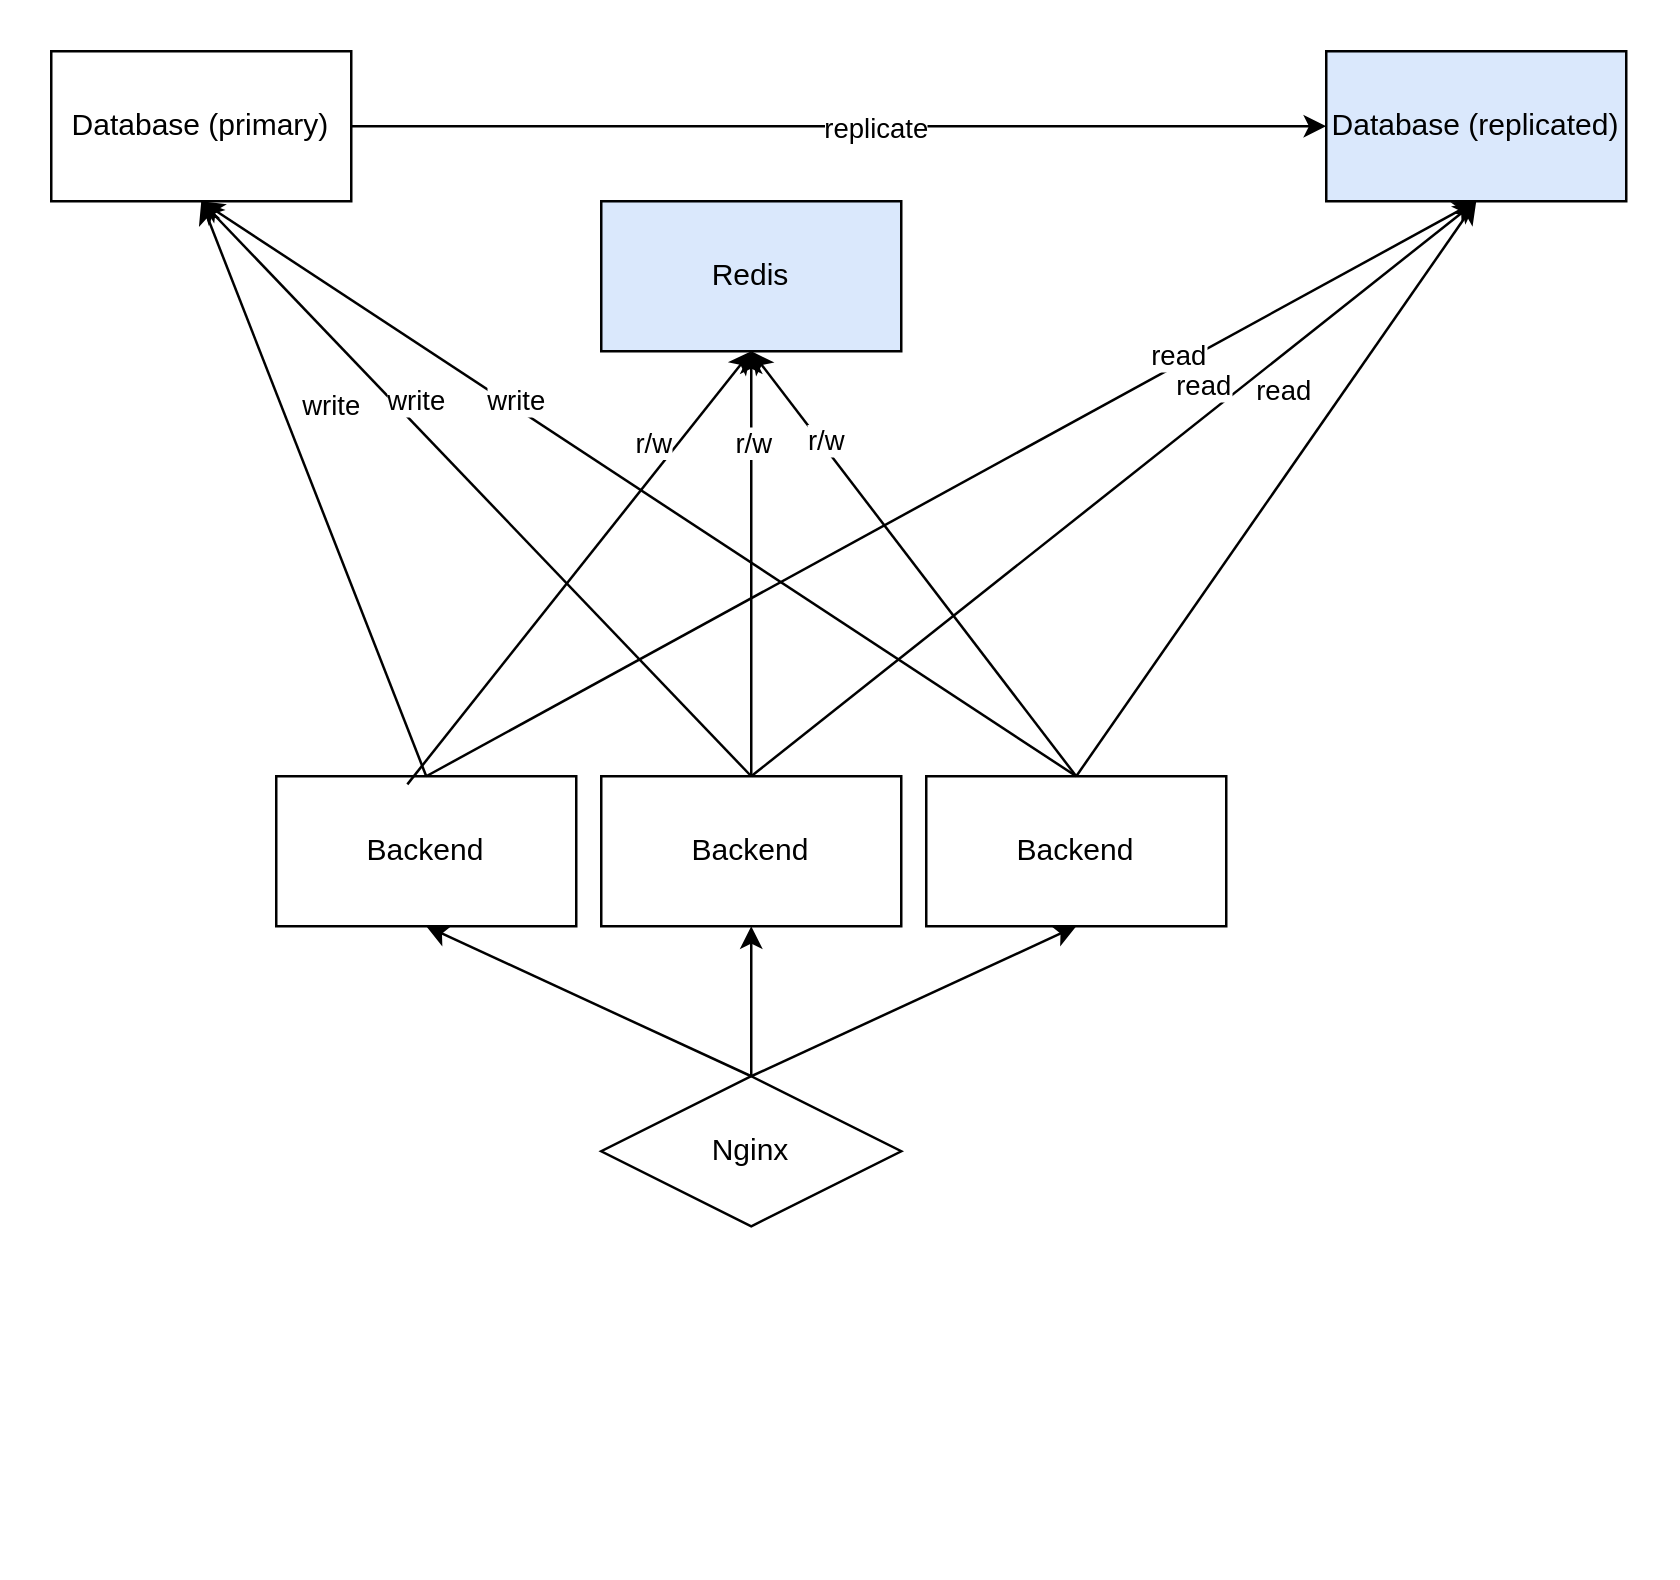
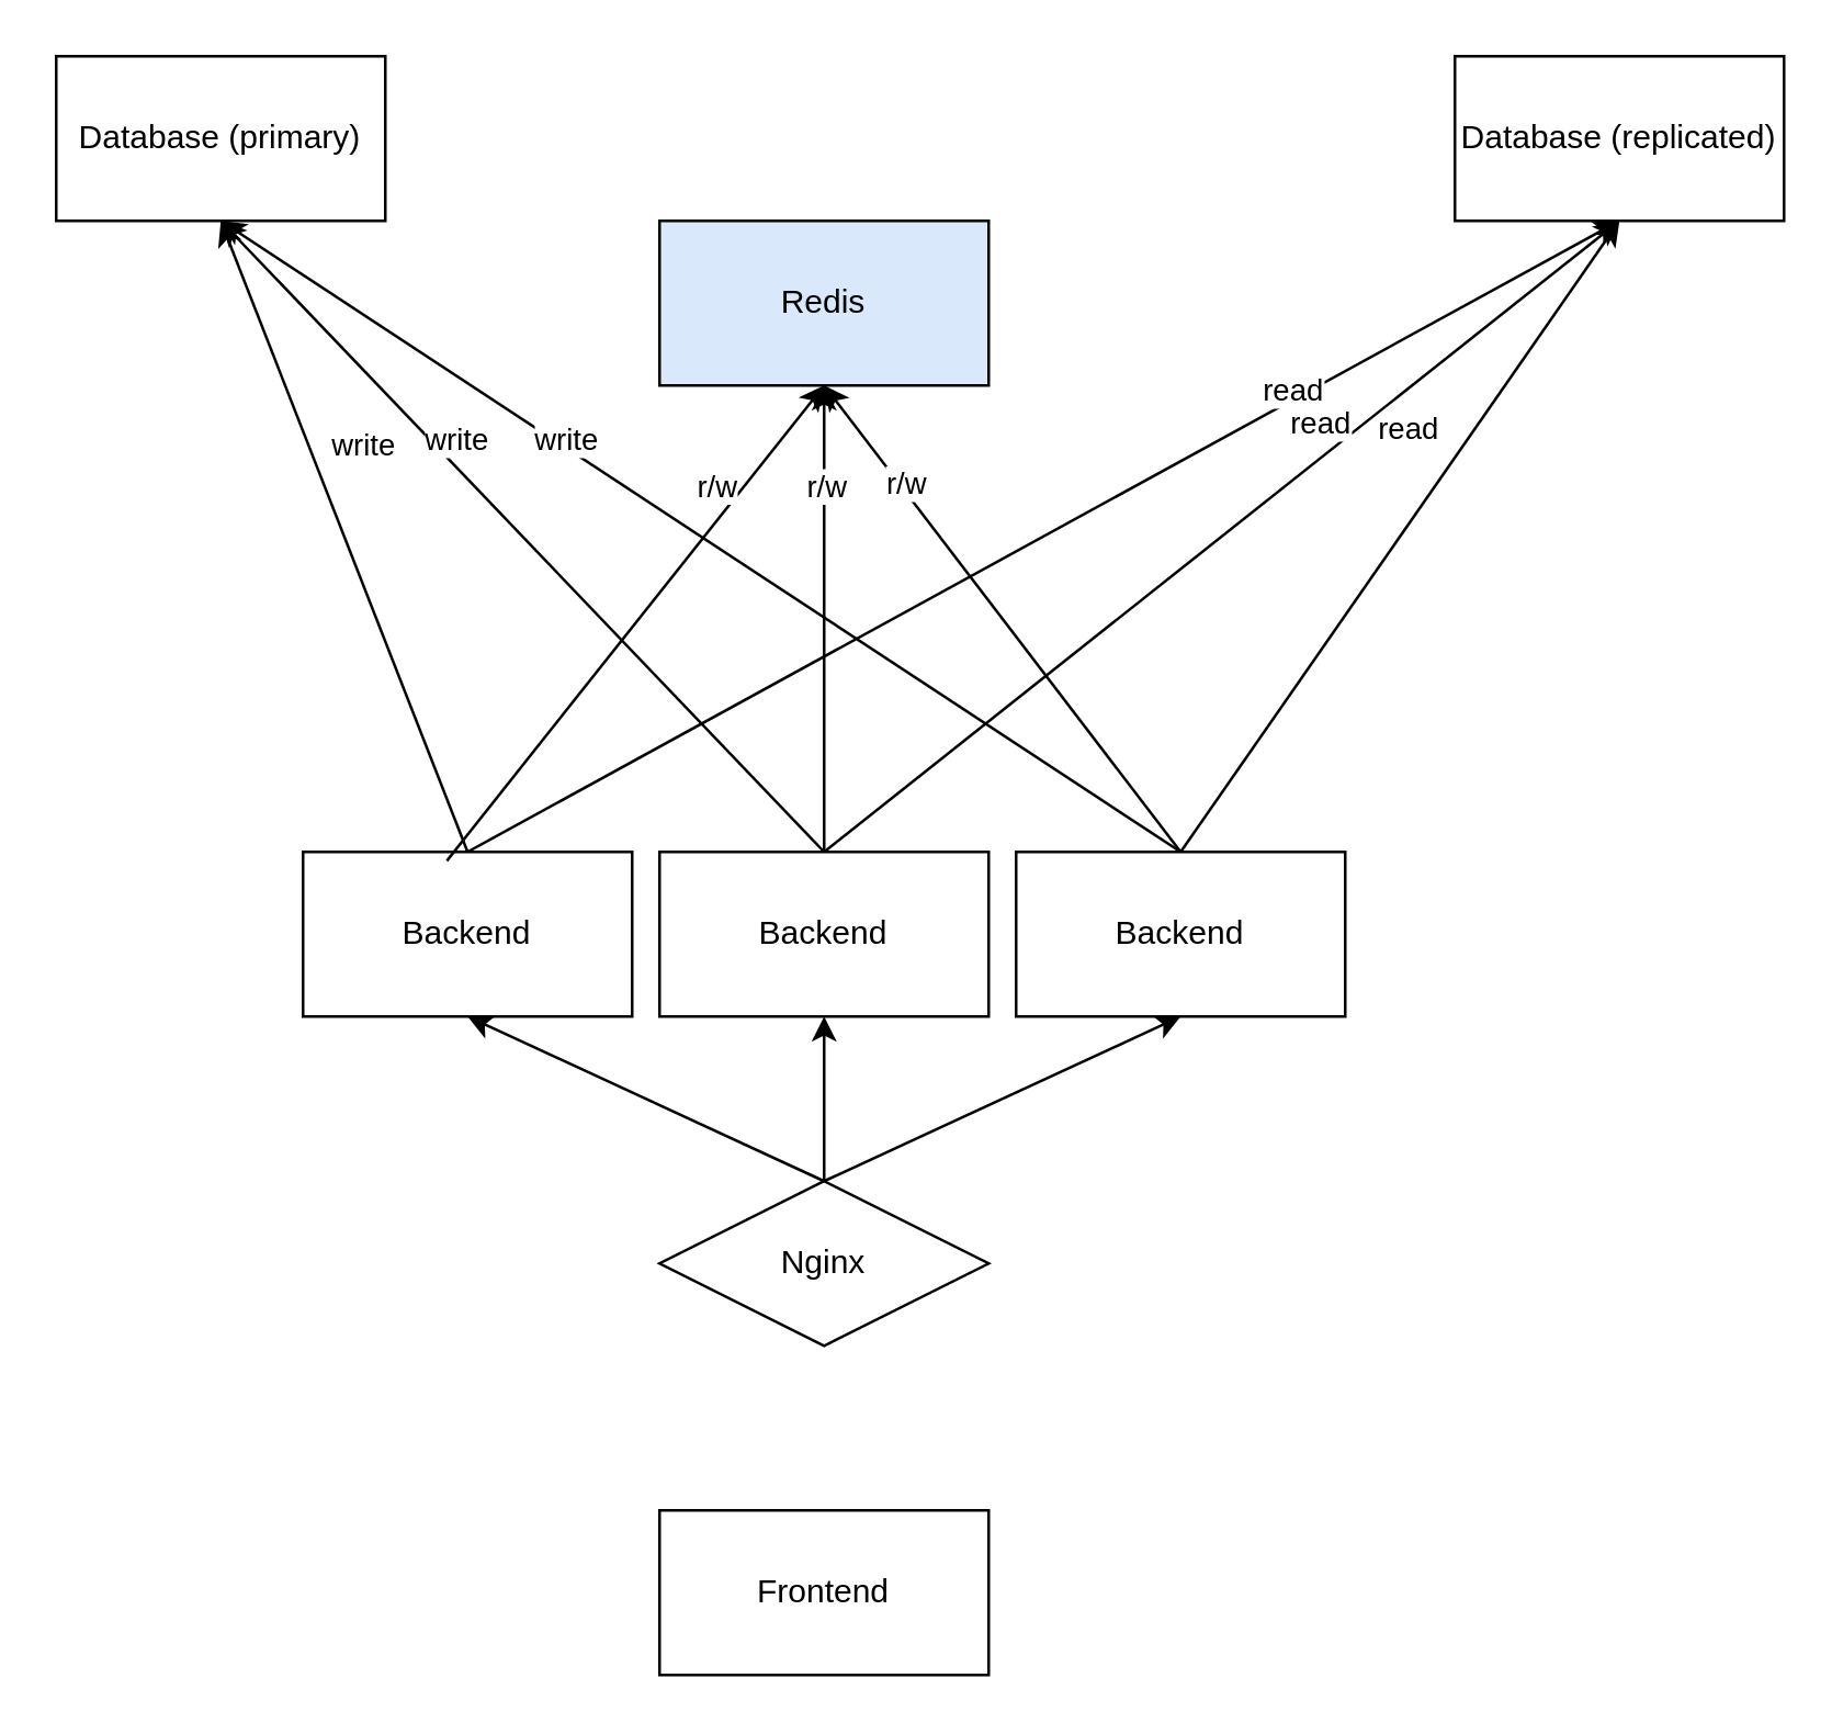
  <mxCell id="0" />
  <mxCell id="1" parent="0" />
  <mxCell id="2" value="&lt;div&gt;Backend&lt;/div&gt;" style="rounded=0;whiteSpace=wrap;html=1;" vertex="1" parent="1"><mxGeometry x="110" y="310" width="120" height="60" as="geometry" /></mxCell>
+ <mxCell id="3" value="Frontend" style="rounded=0;whiteSpace=wrap;html=1;" vertex="1" parent="1"><mxGeometry x="240" y="550" width="120" height="60" as="geometry" /></mxCell>
  <mxCell id="4" value="Database (primary)" style="rounded=0;whiteSpace=wrap;html=1;" vertex="1" parent="1"><mxGeometry x="20" y="20" width="120" height="60" as="geometry" /></mxCell>
  <mxCell id="5" value="Nginx" style="rhombus;whiteSpace=wrap;html=1;" vertex="1" parent="1"><mxGeometry x="240" y="430" width="120" height="60" as="geometry" /></mxCell>
  <mxCell id="6" value="&lt;div&gt;Backend&lt;/div&gt;" style="rounded=0;whiteSpace=wrap;html=1;" vertex="1" parent="1"><mxGeometry x="240" y="310" width="120" height="60" as="geometry" /></mxCell>
  <mxCell id="7" value="&lt;div&gt;Backend&lt;/div&gt;" style="rounded=0;whiteSpace=wrap;html=1;" vertex="1" parent="1"><mxGeometry x="370" y="310" width="120" height="60" as="geometry" /></mxCell>
  <mxCell id="8" value="" style="endArrow=classic;html=1;rounded=0;entryX=0.5;entryY=1;entryDx=0;entryDy=0;exitX=0.5;exitY=0;exitDx=0;exitDy=0;" edge="1" parent="1" source="5" target="6"><mxGeometry width="50" height="50" relative="1" as="geometry"><mxPoint x="400" y="490" as="sourcePoint" /><mxPoint x="450" y="440" as="targetPoint" /></mxGeometry></mxCell>
  <mxCell id="9" value="" style="endArrow=classic;html=1;rounded=0;exitX=0.5;exitY=0;exitDx=0;exitDy=0;entryX=0.5;entryY=1;entryDx=0;entryDy=0;" edge="1" parent="1" source="5" target="7"><mxGeometry width="50" height="50" relative="1" as="geometry"><mxPoint x="290" y="420" as="sourcePoint" /><mxPoint x="480" y="410" as="targetPoint" /></mxGeometry></mxCell>
  <mxCell id="10" value="" style="endArrow=classic;html=1;rounded=0;entryX=0.5;entryY=1;entryDx=0;entryDy=0;exitX=0.5;exitY=0;exitDx=0;exitDy=0;" edge="1" parent="1" source="5" target="2"><mxGeometry width="50" height="50" relative="1" as="geometry"><mxPoint x="150" y="480" as="sourcePoint" /><mxPoint x="200" y="430" as="targetPoint" /></mxGeometry></mxCell>
  <mxCell id="11" value="" style="endArrow=classic;html=1;rounded=0;exitX=0.5;exitY=0;exitDx=0;exitDy=0;entryX=0.5;entryY=1;entryDx=0;entryDy=0;" edge="1" parent="1" source="2" target="4"><mxGeometry width="50" height="50" relative="1" as="geometry"><mxPoint x="160" y="300" as="sourcePoint" /><mxPoint x="210" y="250" as="targetPoint" /></mxGeometry></mxCell>
  <mxCell id="12" value="write" style="edgeLabel;html=1;align=center;verticalAlign=middle;resizable=0;points=[];" vertex="1" connectable="0" parent="11"><mxGeometry x="-0.289" y="-1" relative="1" as="geometry"><mxPoint x="-7" y="-66" as="offset" /></mxGeometry></mxCell>
  <mxCell id="13" value="" style="endArrow=classic;html=1;rounded=0;exitX=0.5;exitY=0;exitDx=0;exitDy=0;entryX=0.5;entryY=1;entryDx=0;entryDy=0;" edge="1" parent="1" source="6" target="4"><mxGeometry width="50" height="50" relative="1" as="geometry"><mxPoint x="480" y="290" as="sourcePoint" /><mxPoint x="530" y="240" as="targetPoint" /></mxGeometry></mxCell>
  <mxCell id="14" value="write" style="edgeLabel;html=1;align=center;verticalAlign=middle;resizable=0;points=[];" vertex="1" connectable="0" parent="13"><mxGeometry x="-0.188" relative="1" as="geometry"><mxPoint x="-45" y="-57" as="offset" /></mxGeometry></mxCell>
  <mxCell id="15" value="" style="endArrow=classic;html=1;rounded=0;exitX=0.5;exitY=0;exitDx=0;exitDy=0;entryX=0.5;entryY=1;entryDx=0;entryDy=0;" edge="1" parent="1" source="7" target="4"><mxGeometry width="50" height="50" relative="1" as="geometry"><mxPoint x="510" y="320" as="sourcePoint" /><mxPoint x="410" y="220" as="targetPoint" /></mxGeometry></mxCell>
  <mxCell id="16" value="write" style="edgeLabel;html=1;align=center;verticalAlign=middle;resizable=0;points=[];" vertex="1" connectable="0" parent="15"><mxGeometry x="-0.178" y="-2" relative="1" as="geometry"><mxPoint x="-82" y="-54" as="offset" /></mxGeometry></mxCell>
- <mxCell id="17" value="&lt;div&gt;Database (replicated)&lt;br&gt;&lt;/div&gt;" style="rounded=0;whiteSpace=wrap;html=1;fillColor=#dae8fc;" vertex="1" parent="1"><mxGeometry x="530" y="20" width="120" height="60" as="geometry" /></mxCell>
+ <mxCell id="17" value="&lt;div&gt;Database (replicated)&lt;br&gt;&lt;/div&gt;" style="rounded=0;whiteSpace=wrap;html=1;" vertex="1" parent="1"><mxGeometry x="530" y="20" width="120" height="60" as="geometry" /></mxCell>
  <mxCell id="18" value="" style="endArrow=classic;html=1;rounded=0;exitX=0.5;exitY=0;exitDx=0;exitDy=0;entryX=0.5;entryY=1;entryDx=0;entryDy=0;" edge="1" parent="1" source="7" target="17"><mxGeometry width="50" height="50" relative="1" as="geometry"><mxPoint x="500" y="300" as="sourcePoint" /><mxPoint x="550" y="250" as="targetPoint" /></mxGeometry></mxCell>
  <mxCell id="19" value="read" style="edgeLabel;html=1;align=center;verticalAlign=middle;resizable=0;points=[];" vertex="1" connectable="0" parent="18"><mxGeometry x="-0.047" y="1" relative="1" as="geometry"><mxPoint x="7" y="-44" as="offset" /></mxGeometry></mxCell>
  <mxCell id="20" value="" style="endArrow=classic;html=1;rounded=0;exitX=0.5;exitY=0;exitDx=0;exitDy=0;entryX=0.5;entryY=1;entryDx=0;entryDy=0;" edge="1" parent="1" source="6" target="17"><mxGeometry width="50" height="50" relative="1" as="geometry"><mxPoint x="510" y="290" as="sourcePoint" /><mxPoint x="560" y="240" as="targetPoint" /></mxGeometry></mxCell>
  <mxCell id="21" value="read" style="edgeLabel;html=1;align=center;verticalAlign=middle;resizable=0;points=[];" vertex="1" connectable="0" parent="20"><mxGeometry x="0.087" relative="1" as="geometry"><mxPoint x="23" y="-32" as="offset" /></mxGeometry></mxCell>
  <mxCell id="22" value="" style="endArrow=classic;html=1;rounded=0;exitX=0.5;exitY=0;exitDx=0;exitDy=0;entryX=0.5;entryY=1;entryDx=0;entryDy=0;" edge="1" parent="1" source="2" target="17"><mxGeometry width="50" height="50" relative="1" as="geometry"><mxPoint x="290" y="220" as="sourcePoint" /><mxPoint x="390" y="240" as="targetPoint" /></mxGeometry></mxCell>
  <mxCell id="23" value="read" style="edgeLabel;html=1;align=center;verticalAlign=middle;resizable=0;points=[];" vertex="1" connectable="0" parent="22"><mxGeometry x="0.546" relative="1" as="geometry"><mxPoint x="-24" y="9" as="offset" /></mxGeometry></mxCell>
- <mxCell id="24" value="" style="endArrow=classic;html=1;rounded=0;exitX=1;exitY=0.5;exitDx=0;exitDy=0;entryX=0;entryY=0.5;entryDx=0;entryDy=0;" edge="1" parent="1" source="4" target="17"><mxGeometry width="50" height="50" relative="1" as="geometry"><mxPoint x="250" y="130" as="sourcePoint" /><mxPoint x="300" y="80" as="targetPoint" /></mxGeometry></mxCell>
- <mxCell id="25" value="replicate" style="edgeLabel;html=1;align=center;verticalAlign=middle;resizable=0;points=[];" vertex="1" connectable="0" parent="24"><mxGeometry x="0.142" y="1" relative="1" as="geometry"><mxPoint x="-14" y="1" as="offset" /></mxGeometry></mxCell>
  <mxCell id="26" value="Redis" style="rounded=0;whiteSpace=wrap;html=1;fillColor=#dae8fc;" vertex="1" parent="1"><mxGeometry x="240" y="80" width="120" height="60" as="geometry" /></mxCell>
  <mxCell id="27" value="" style="endArrow=classic;html=1;rounded=0;entryX=0.5;entryY=1;entryDx=0;entryDy=0;exitX=0.5;exitY=0;exitDx=0;exitDy=0;" edge="1" parent="1" source="7" target="26"><mxGeometry width="50" height="50" relative="1" as="geometry"><mxPoint x="530" y="350" as="sourcePoint" /><mxPoint x="580" y="300" as="targetPoint" /></mxGeometry></mxCell>
  <mxCell id="28" value="r/w" style="edgeLabel;html=1;align=center;verticalAlign=middle;resizable=0;points=[];" vertex="1" connectable="0" parent="27"><mxGeometry x="0.285" y="1" relative="1" as="geometry"><mxPoint x="-16" y="-25" as="offset" /></mxGeometry></mxCell>
  <mxCell id="29" value="" style="endArrow=classic;html=1;rounded=0;entryX=0.5;entryY=1;entryDx=0;entryDy=0;exitX=0.5;exitY=0;exitDx=0;exitDy=0;" edge="1" parent="1" source="6" target="26"><mxGeometry width="50" height="50" relative="1" as="geometry"><mxPoint x="530" y="360" as="sourcePoint" /><mxPoint x="580" y="310" as="targetPoint" /></mxGeometry></mxCell>
  <mxCell id="30" value="r/w" style="edgeLabel;html=1;align=center;verticalAlign=middle;resizable=0;points=[];" vertex="1" connectable="0" parent="29"><mxGeometry x="0.289" relative="1" as="geometry"><mxPoint y="-24" as="offset" /></mxGeometry></mxCell>
  <mxCell id="31" value="" style="endArrow=classic;html=1;rounded=0;entryX=0.5;entryY=1;entryDx=0;entryDy=0;exitX=0.437;exitY=0.054;exitDx=0;exitDy=0;exitPerimeter=0;" edge="1" parent="1" source="2" target="26"><mxGeometry width="50" height="50" relative="1" as="geometry"><mxPoint x="530" y="360" as="sourcePoint" /><mxPoint x="580" y="310" as="targetPoint" /></mxGeometry></mxCell>
  <mxCell id="32" value="r/w" style="edgeLabel;html=1;align=center;verticalAlign=middle;resizable=0;points=[];" vertex="1" connectable="0" parent="31"><mxGeometry x="0.249" y="-1" relative="1" as="geometry"><mxPoint x="11" y="-29" as="offset" /></mxGeometry></mxCell>
